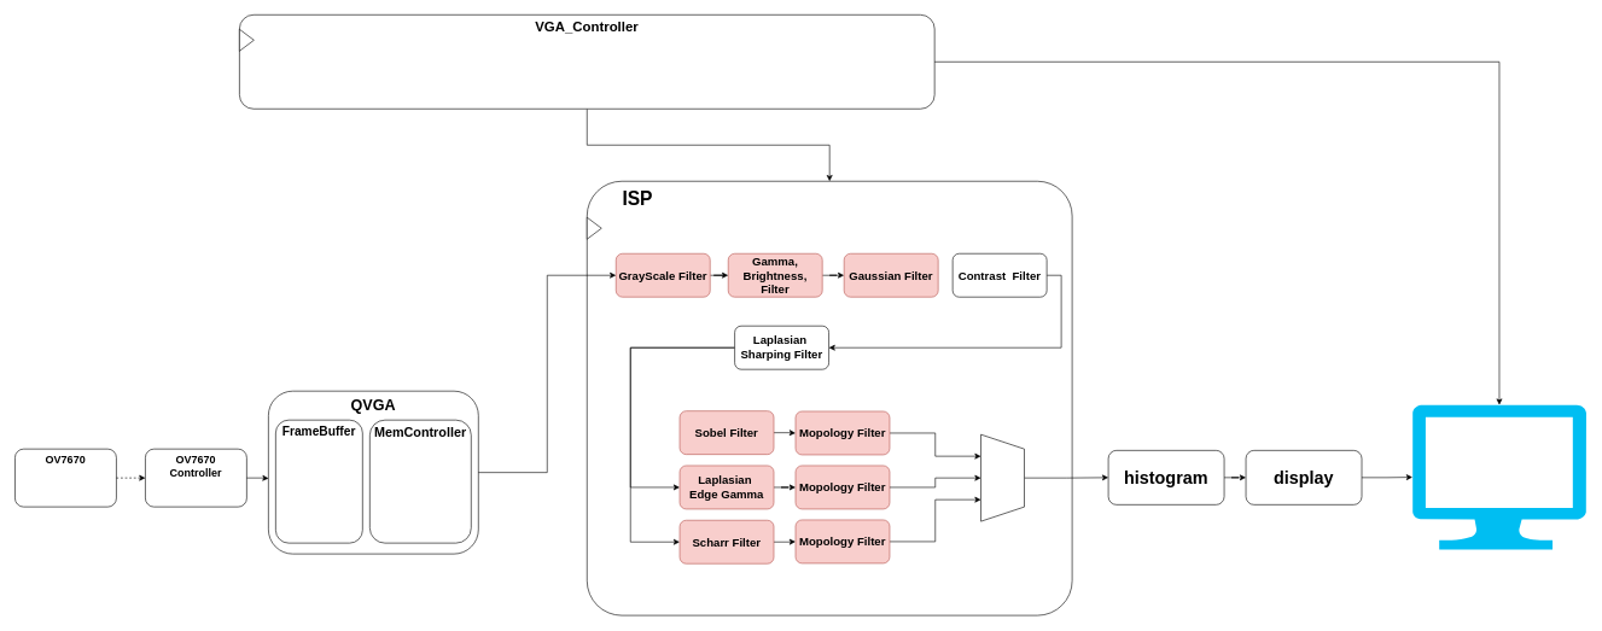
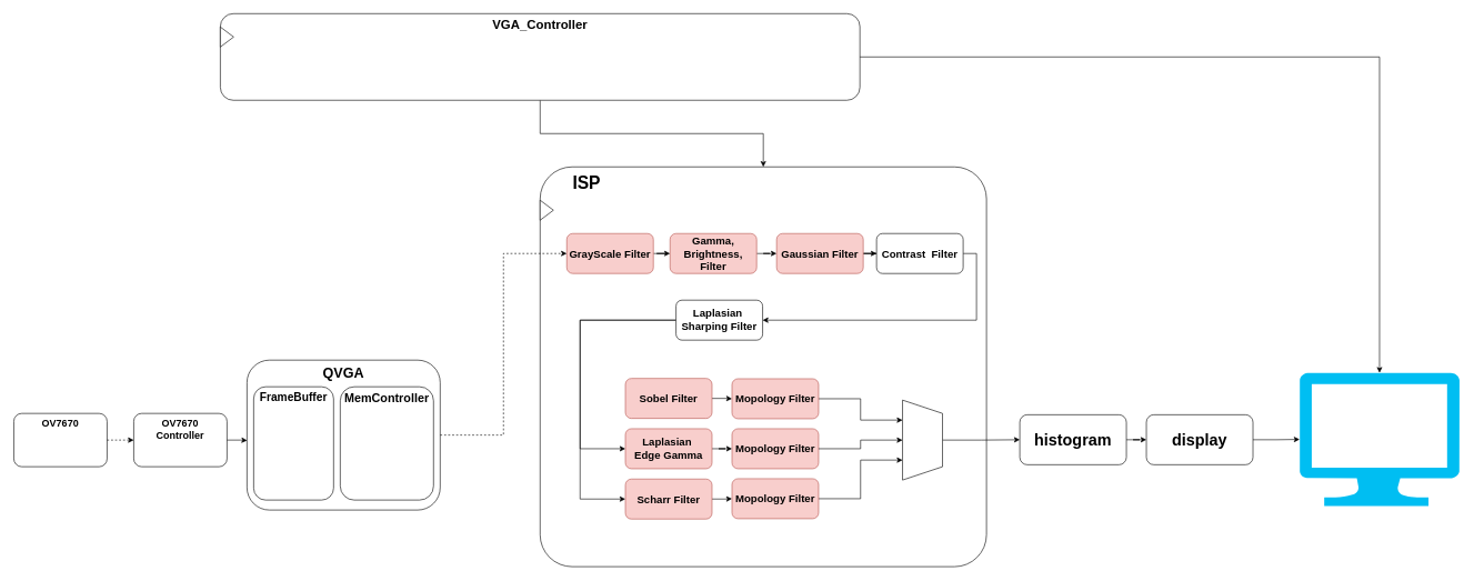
  <mxCell id="0" />
  <mxCell id="1" parent="0" />
  <mxCell id="2" value="" style="rounded=1;whiteSpace=wrap;html=1;arcSize=8;" parent="1" vertex="1"><mxGeometry x="810" y="250" width="670" height="600" as="geometry" /></mxCell>
  <mxCell id="3" value="&lt;b&gt;&lt;font style=&quot;font-size: 26px;&quot;&gt;ISP&lt;/font&gt;&lt;/b&gt;" style="text;html=1;align=center;verticalAlign=middle;whiteSpace=wrap;rounded=0;" parent="1" vertex="1"><mxGeometry x="850" y="260" width="60" height="30" as="geometry" /></mxCell>
  <mxCell id="4" value="" style="edgeStyle=orthogonalEdgeStyle;rounded=0;orthogonalLoop=1;jettySize=auto;html=1;" parent="1" source="5" target="7" edge="1"><mxGeometry relative="1" as="geometry" /></mxCell>
  <mxCell id="5" value="&lt;b&gt;&lt;font style=&quot;font-size: 16px;&quot;&gt;Gamma, Brightness, Filter&lt;/font&gt;&lt;/b&gt;" style="rounded=1;whiteSpace=wrap;html=1;fillColor=#f8cecc;strokeColor=#b85450;" parent="1" vertex="1"><mxGeometry x="1005" y="350" width="130" height="60" as="geometry" /></mxCell>
+ <mxCell id="6" value="" style="edgeStyle=orthogonalEdgeStyle;rounded=0;orthogonalLoop=1;jettySize=auto;html=1;" parent="1" source="7" target="29" edge="1"><mxGeometry relative="1" as="geometry" /></mxCell>
  <mxCell id="7" value="&lt;b&gt;&lt;font style=&quot;font-size: 16px;&quot;&gt;Gaussian Filter&lt;/font&gt;&lt;/b&gt;" style="rounded=1;whiteSpace=wrap;html=1;fillColor=#f8cecc;strokeColor=#b85450;" parent="1" vertex="1"><mxGeometry x="1165" y="350" width="130" height="60" as="geometry" /></mxCell>
  <mxCell id="8" style="edgeStyle=orthogonalEdgeStyle;rounded=0;orthogonalLoop=1;jettySize=auto;html=1;entryX=0;entryY=0.5;entryDx=0;entryDy=0;exitX=0;exitY=0.5;exitDx=0;exitDy=0;" parent="1" source="10" target="34" edge="1"><mxGeometry relative="1" as="geometry"><Array as="points"><mxPoint x="870" y="480" /><mxPoint x="870" y="673" /></Array></mxGeometry></mxCell>
  <mxCell id="9" style="edgeStyle=orthogonalEdgeStyle;rounded=0;orthogonalLoop=1;jettySize=auto;html=1;entryX=0;entryY=0.5;entryDx=0;entryDy=0;exitX=0;exitY=0.5;exitDx=0;exitDy=0;" parent="1" source="10" target="14" edge="1"><mxGeometry relative="1" as="geometry"><Array as="points"><mxPoint x="870" y="480" /><mxPoint x="870" y="749" /></Array></mxGeometry></mxCell>
  <mxCell id="10" value="&lt;b&gt;&lt;font style=&quot;font-size: 16px;&quot;&gt;Laplasian&amp;nbsp;&lt;/font&gt;&lt;/b&gt;&lt;div&gt;&lt;b&gt;&lt;font style=&quot;font-size: 16px;&quot;&gt;Sharping Filter&lt;/font&gt;&lt;/b&gt;&lt;/div&gt;" style="rounded=1;whiteSpace=wrap;html=1;" parent="1" vertex="1"><mxGeometry x="1014" y="450" width="130" height="60" as="geometry" /></mxCell>
  <mxCell id="11" value="" style="edgeStyle=orthogonalEdgeStyle;rounded=0;orthogonalLoop=1;jettySize=auto;html=1;" parent="1" source="12" target="37" edge="1"><mxGeometry relative="1" as="geometry" /></mxCell>
  <mxCell id="12" value="&lt;b&gt;&lt;font style=&quot;font-size: 16px;&quot;&gt;Sobel Filter&lt;/font&gt;&lt;/b&gt;" style="rounded=1;whiteSpace=wrap;html=1;fillColor=#f8cecc;strokeColor=#b85450;" parent="1" vertex="1"><mxGeometry x="938" y="567.5" width="130" height="60" as="geometry" /></mxCell>
  <mxCell id="13" value="" style="edgeStyle=orthogonalEdgeStyle;rounded=0;orthogonalLoop=1;jettySize=auto;html=1;" parent="1" source="14" target="38" edge="1"><mxGeometry relative="1" as="geometry" /></mxCell>
  <mxCell id="14" value="&lt;b&gt;&lt;font style=&quot;font-size: 16px;&quot;&gt;Scharr Filter&lt;/font&gt;&lt;/b&gt;" style="rounded=1;whiteSpace=wrap;html=1;fillColor=#f8cecc;strokeColor=#b85450;" parent="1" vertex="1"><mxGeometry x="938" y="718.5" width="130" height="60" as="geometry" /></mxCell>
  <mxCell id="15" value="&lt;b&gt;&lt;font style=&quot;font-size: 16px;&quot;&gt;Mopology Filter&lt;/font&gt;&lt;/b&gt;" style="rounded=1;whiteSpace=wrap;html=1;fillColor=#f8cecc;strokeColor=#b85450;" parent="1" vertex="1"><mxGeometry x="1098" y="643" width="130" height="60" as="geometry" /></mxCell>
  <mxCell id="16" style="edgeStyle=orthogonalEdgeStyle;rounded=0;orthogonalLoop=1;jettySize=auto;html=1;entryX=0.5;entryY=0;entryDx=0;entryDy=0;" parent="1" source="17" target="2" edge="1"><mxGeometry relative="1" as="geometry" /></mxCell>
  <mxCell id="17" value="&lt;b&gt;&lt;font style=&quot;font-size: 19px;&quot;&gt;VGA_Controller&lt;/font&gt;&lt;/b&gt;" style="rounded=1;whiteSpace=wrap;html=1;verticalAlign=top;" parent="1" vertex="1"><mxGeometry x="330" y="20" width="960" height="130" as="geometry" /></mxCell>
  <mxCell id="18" value="" style="triangle;whiteSpace=wrap;html=1;" parent="1" vertex="1"><mxGeometry x="330" y="40" width="20" height="30" as="geometry" /></mxCell>
  <mxCell id="19" value="" style="triangle;whiteSpace=wrap;html=1;" parent="1" vertex="1"><mxGeometry x="810" y="300" width="20" height="30" as="geometry" /></mxCell>
  <mxCell id="20" value="" style="group" parent="1" vertex="1" connectable="0"><mxGeometry x="20" y="620" width="140" height="80" as="geometry" /></mxCell>
  <mxCell id="21" value="&lt;b&gt;&lt;font style=&quot;font-size: 15px;&quot;&gt;OV7670&lt;/font&gt;&lt;/b&gt;" style="rounded=1;whiteSpace=wrap;html=1;align=center;verticalAlign=top;" parent="20" vertex="1"><mxGeometry width="140" height="80" as="geometry" /></mxCell>
  <mxCell id="22" value="" style="group" parent="1" vertex="1" connectable="0"><mxGeometry x="370" y="540" width="290" height="225" as="geometry" /></mxCell>
  <mxCell id="23" value="QVGA" style="rounded=1;whiteSpace=wrap;html=1;fontStyle=1;fontSize=21;verticalAlign=top;" parent="22" vertex="1"><mxGeometry width="290" height="225" as="geometry" /></mxCell>
  <mxCell id="24" value="&lt;span&gt;FrameBuffer&lt;/span&gt;" style="rounded=1;whiteSpace=wrap;html=1;fontStyle=1;verticalAlign=top;fontSize=17;" parent="22" vertex="1"><mxGeometry x="10" y="40" width="120" height="170" as="geometry" /></mxCell>
  <mxCell id="25" value="&lt;b&gt;&lt;font&gt;MemController&lt;/font&gt;&lt;/b&gt;" style="rounded=1;whiteSpace=wrap;html=1;verticalAlign=top;fontSize=18;" parent="22" vertex="1"><mxGeometry x="140" y="40" width="140" height="170" as="geometry" /></mxCell>
  <mxCell id="26" value="" style="edgeStyle=orthogonalEdgeStyle;rounded=0;orthogonalLoop=1;jettySize=auto;html=1;" parent="1" source="27" target="5" edge="1"><mxGeometry relative="1" as="geometry" /></mxCell>
  <mxCell id="27" value="&lt;b&gt;&lt;font style=&quot;font-size: 16px;&quot;&gt;GrayScale Filter&lt;/font&gt;&lt;/b&gt;" style="rounded=1;whiteSpace=wrap;html=1;fillColor=#f8cecc;strokeColor=#b85450;" parent="1" vertex="1"><mxGeometry x="850" y="350" width="130" height="60" as="geometry" /></mxCell>
  <mxCell id="28" style="edgeStyle=orthogonalEdgeStyle;rounded=0;orthogonalLoop=1;jettySize=auto;html=1;entryX=1;entryY=0.5;entryDx=0;entryDy=0;exitX=1;exitY=0.5;exitDx=0;exitDy=0;" parent="1" source="29" target="10" edge="1"><mxGeometry relative="1" as="geometry" /></mxCell>
  <mxCell id="29" value="&lt;b&gt;&lt;font style=&quot;font-size: 16px;&quot;&gt;Contrast&amp;nbsp; Filter&lt;/font&gt;&lt;/b&gt;" style="rounded=1;whiteSpace=wrap;html=1;" parent="1" vertex="1"><mxGeometry x="1315" y="350" width="130" height="60" as="geometry" /></mxCell>
  <mxCell id="30" style="edgeStyle=orthogonalEdgeStyle;rounded=0;orthogonalLoop=1;jettySize=auto;html=1;entryX=0;entryY=0.5;entryDx=0;entryDy=0;" edge="1" parent="1" source="31" target="46"><mxGeometry relative="1" as="geometry" /></mxCell>
  <mxCell id="31" value="" style="shape=trapezoid;perimeter=trapezoidPerimeter;whiteSpace=wrap;html=1;fixedSize=1;rotation=90;" parent="1" vertex="1"><mxGeometry x="1324" y="630" width="120" height="60" as="geometry" /></mxCell>
  <mxCell id="32" style="edgeStyle=orthogonalEdgeStyle;rounded=0;orthogonalLoop=1;jettySize=auto;html=1;entryX=0.5;entryY=1;entryDx=0;entryDy=0;exitX=1;exitY=0.5;exitDx=0;exitDy=0;" parent="1" source="15" target="31" edge="1"><mxGeometry relative="1" as="geometry"><mxPoint x="1273" y="673" as="sourcePoint" /></mxGeometry></mxCell>
  <mxCell id="33" value="" style="edgeStyle=orthogonalEdgeStyle;rounded=0;orthogonalLoop=1;jettySize=auto;html=1;" parent="1" source="34" target="15" edge="1"><mxGeometry relative="1" as="geometry" /></mxCell>
  <mxCell id="34" value="&lt;b&gt;&lt;font style=&quot;font-size: 16px;&quot;&gt;Laplasian&amp;nbsp;&lt;/font&gt;&lt;/b&gt;&lt;div&gt;&lt;b&gt;&lt;font style=&quot;font-size: 16px;&quot;&gt;Edge Gamma&lt;/font&gt;&lt;/b&gt;&lt;/div&gt;" style="rounded=1;whiteSpace=wrap;html=1;fillColor=#f8cecc;strokeColor=#b85450;" parent="1" vertex="1"><mxGeometry x="938" y="643" width="130" height="60" as="geometry" /></mxCell>
  <mxCell id="35" style="edgeStyle=orthogonalEdgeStyle;rounded=0;orthogonalLoop=1;jettySize=auto;html=1;entryX=0.75;entryY=1;entryDx=0;entryDy=0;exitX=1;exitY=0.5;exitDx=0;exitDy=0;" parent="1" source="38" target="31" edge="1"><mxGeometry relative="1" as="geometry"><mxPoint x="1273" y="748.429" as="sourcePoint" /></mxGeometry></mxCell>
  <mxCell id="36" style="edgeStyle=orthogonalEdgeStyle;rounded=0;orthogonalLoop=1;jettySize=auto;html=1;entryX=0.25;entryY=1;entryDx=0;entryDy=0;exitX=1;exitY=0.5;exitDx=0;exitDy=0;" parent="1" source="37" target="31" edge="1"><mxGeometry relative="1" as="geometry"><mxPoint x="1273" y="597.571" as="sourcePoint" /></mxGeometry></mxCell>
  <mxCell id="37" value="&lt;b&gt;&lt;font style=&quot;font-size: 16px;&quot;&gt;Mopology Filter&lt;/font&gt;&lt;/b&gt;" style="rounded=1;whiteSpace=wrap;html=1;fillColor=#f8cecc;strokeColor=#b85450;" parent="1" vertex="1"><mxGeometry x="1098" y="568" width="130" height="60" as="geometry" /></mxCell>
  <mxCell id="38" value="&lt;b&gt;&lt;font style=&quot;font-size: 16px;&quot;&gt;Mopology Filter&lt;/font&gt;&lt;/b&gt;" style="rounded=1;whiteSpace=wrap;html=1;fillColor=#f8cecc;strokeColor=#b85450;" parent="1" vertex="1"><mxGeometry x="1098" y="718" width="130" height="60" as="geometry" /></mxCell>
  <mxCell id="39" value="&lt;b&gt;&lt;font style=&quot;font-size: 15px;&quot;&gt;OV7670&lt;/font&gt;&lt;/b&gt;&lt;div&gt;&lt;b&gt;&lt;font style=&quot;font-size: 15px;&quot;&gt;Controller&lt;/font&gt;&lt;/b&gt;&lt;/div&gt;" style="rounded=1;whiteSpace=wrap;html=1;align=center;verticalAlign=top;" parent="1" vertex="1"><mxGeometry x="200" y="620" width="140" height="80" as="geometry" /></mxCell>
  <mxCell id="40" value="" style="edgeStyle=orthogonalEdgeStyle;rounded=0;orthogonalLoop=1;jettySize=auto;html=1;dashed=1;" parent="1" source="21" target="39" edge="1"><mxGeometry relative="1" as="geometry" /></mxCell>
  <mxCell id="41" style="edgeStyle=orthogonalEdgeStyle;rounded=0;orthogonalLoop=1;jettySize=auto;html=1;entryX=0.001;entryY=0.536;entryDx=0;entryDy=0;entryPerimeter=0;" parent="1" source="39" target="23" edge="1"><mxGeometry relative="1" as="geometry" /></mxCell>
- <mxCell id="42" style="edgeStyle=orthogonalEdgeStyle;rounded=0;orthogonalLoop=1;jettySize=auto;html=1;entryX=0;entryY=0.5;entryDx=0;entryDy=0;" parent="1" source="23" target="27" edge="1"><mxGeometry relative="1" as="geometry" /></mxCell>
+ <mxCell id="42" style="edgeStyle=orthogonalEdgeStyle;rounded=0;orthogonalLoop=1;jettySize=auto;html=1;entryX=0;entryY=0.5;entryDx=0;entryDy=0;dashed=1;" parent="1" source="23" target="27" edge="1"><mxGeometry relative="1" as="geometry" /></mxCell>
  <mxCell id="43" value="" style="verticalLabelPosition=bottom;html=1;verticalAlign=top;align=center;strokeColor=none;fillColor=#00BEF2;shape=mxgraph.azure.computer;pointerEvents=1;" parent="1" vertex="1"><mxGeometry x="1950" y="559" width="240" height="200" as="geometry" /></mxCell>
  <mxCell id="44" style="edgeStyle=orthogonalEdgeStyle;rounded=0;orthogonalLoop=1;jettySize=auto;html=1;entryX=0.5;entryY=0;entryDx=0;entryDy=0;entryPerimeter=0;" parent="1" source="17" target="43" edge="1"><mxGeometry relative="1" as="geometry" /></mxCell>
  <mxCell id="45" value="" style="edgeStyle=orthogonalEdgeStyle;rounded=0;orthogonalLoop=1;jettySize=auto;html=1;" edge="1" parent="1" source="46" target="48"><mxGeometry relative="1" as="geometry" /></mxCell>
  <mxCell id="46" value="&lt;b&gt;&lt;font style=&quot;font-size: 24px;&quot;&gt;histogram&lt;/font&gt;&lt;/b&gt;" style="rounded=1;whiteSpace=wrap;html=1;" vertex="1" parent="1"><mxGeometry x="1530" y="622" width="160" height="75" as="geometry" /></mxCell>
  <mxCell id="47" value="" style="edgeStyle=orthogonalEdgeStyle;rounded=0;orthogonalLoop=1;jettySize=auto;html=1;" edge="1" parent="1" source="48" target="43"><mxGeometry relative="1" as="geometry" /></mxCell>
  <mxCell id="48" value="&lt;b&gt;&lt;font style=&quot;font-size: 24px;&quot;&gt;display&lt;/font&gt;&lt;/b&gt;" style="rounded=1;whiteSpace=wrap;html=1;" vertex="1" parent="1"><mxGeometry x="1720" y="622" width="160" height="75" as="geometry" /></mxCell>
